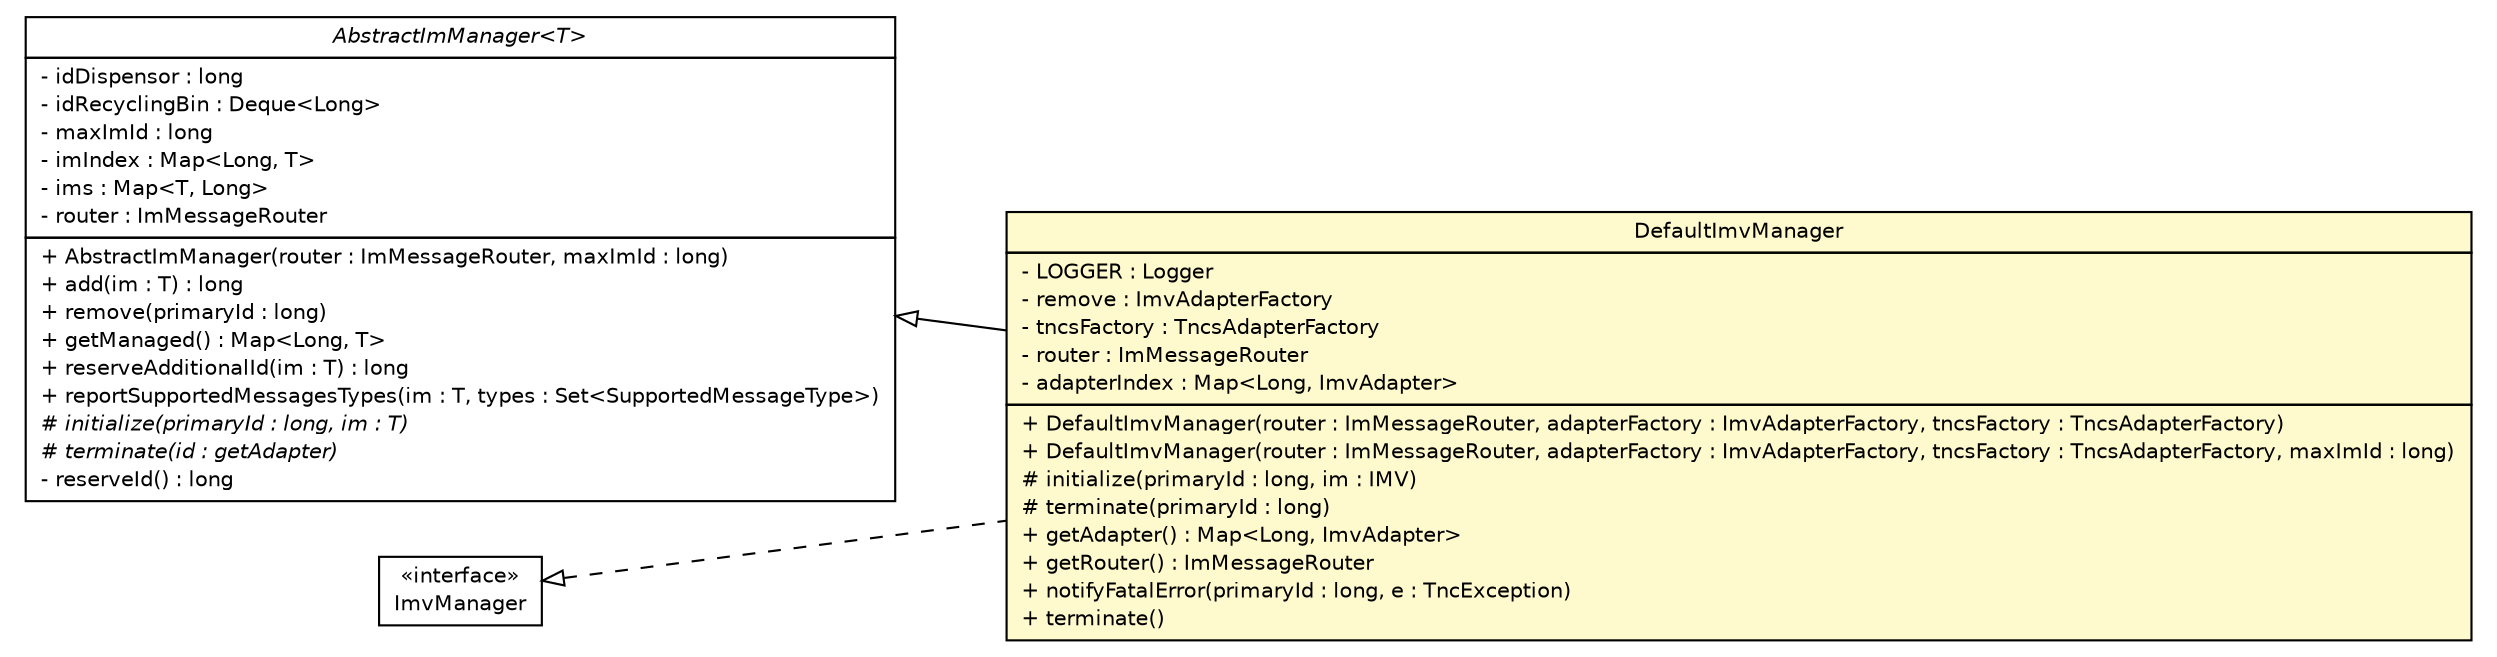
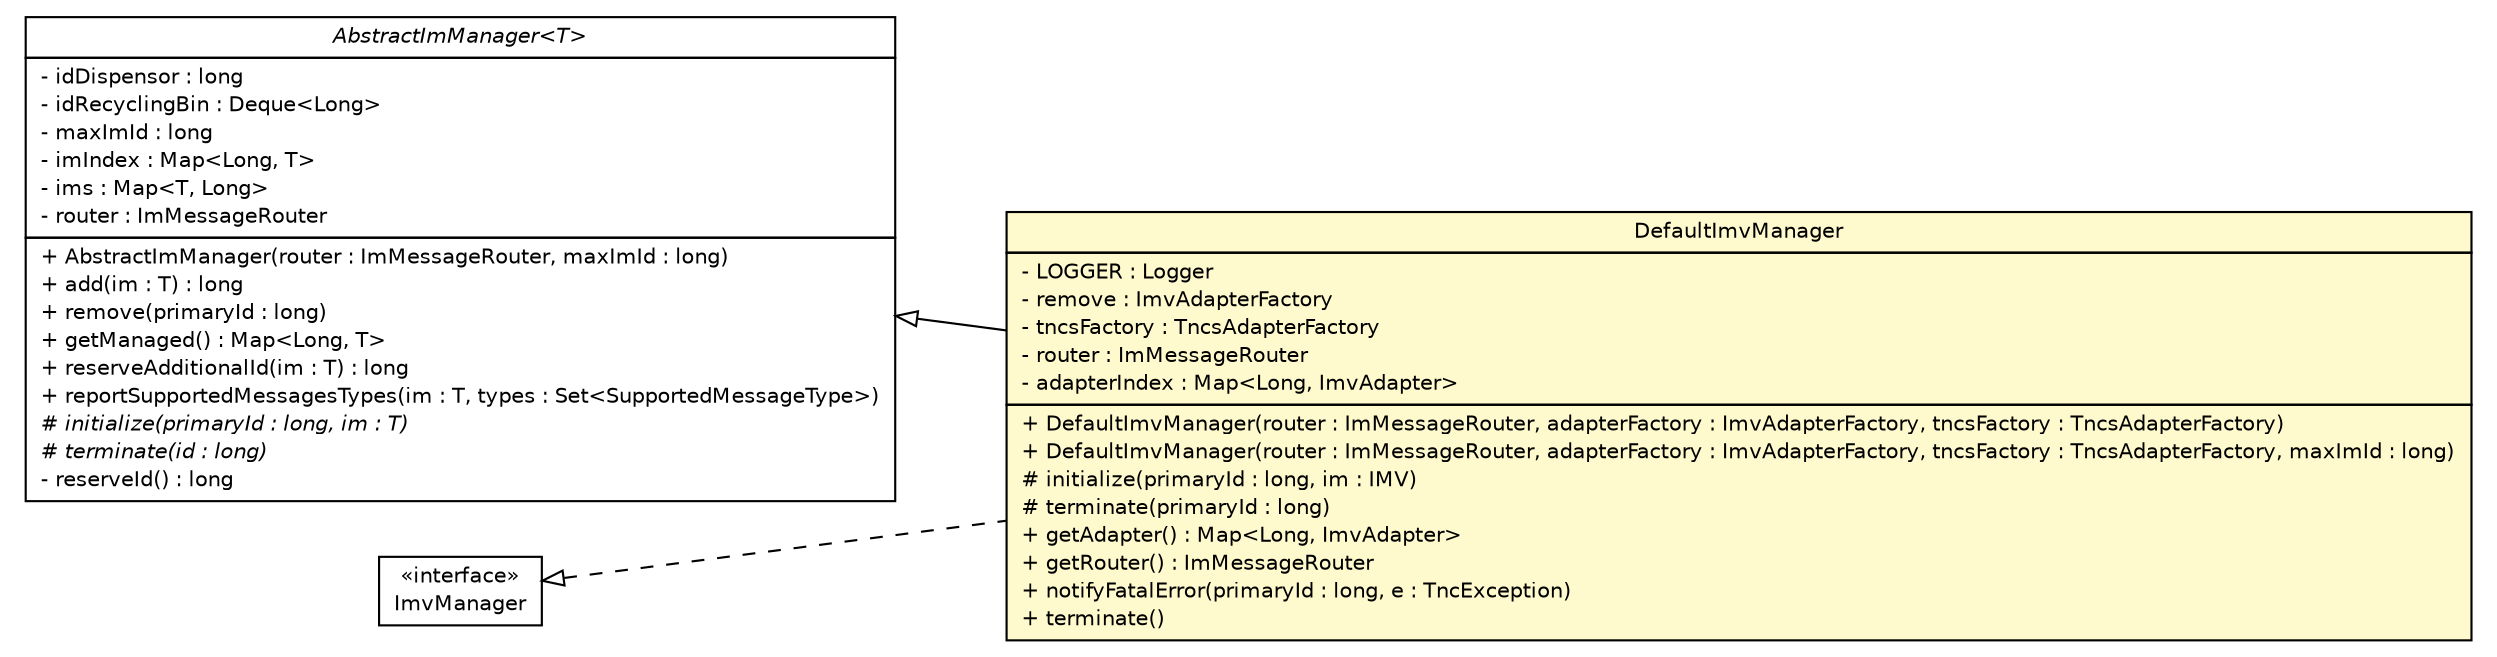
  digraph {
    nodesep=0.25
    rankdir=LR
    ranksep=0.5
    node [fontcolor=black fontname=Helvetica fontsize=10.0 shape=plaintext]
    edge [arrowtail=empty dir=back fontname=Helvetica fontsize=10 headport=p labelfontname=Helvetica labelfontsize=10 tailport=p]
-   n1 [label=<<table title="de.hsbremen.tc.tnc.tnccs.im.manager.AbstractImManager" border="0" cellborder="1" cellspacing="0" cellpadding="2" port="p" href="../AbstractImManager.html"> 		<tr><td><table border="0" cellspacing="0" cellpadding="1"> <tr><td align="center" balign="center"><font face="Helvetica-Oblique"> AbstractImManager&lt;T&gt; </font></td></tr> 		</table></td></tr> 		<tr><td><table border="0" cellspacing="0" cellpadding="1"> <tr><td align="left" balign="left"> - idDispensor : long </td></tr> <tr><td align="left" balign="left"> - idRecyclingBin : Deque&lt;Long&gt; </td></tr> <tr><td align="left" balign="left"> - maxImId : long </td></tr> <tr><td align="left" balign="left"> - imIndex : Map&lt;Long, T&gt; </td></tr> <tr><td align="left" balign="left"> - ims : Map&lt;T, Long&gt; </td></tr> <tr><td align="left" balign="left"> - router : ImMessageRouter </td></tr> 		</table></td></tr> 		<tr><td><table border="0" cellspacing="0" cellpadding="1"> <tr><td align="left" balign="left"> + AbstractImManager(router : ImMessageRouter, maxImId : long) </td></tr> <tr><td align="left" balign="left"> + add(im : T) : long </td></tr> <tr><td align="left" balign="left"> + remove(primaryId : long) </td></tr> <tr><td align="left" balign="left"> + getManaged() : Map&lt;Long, T&gt; </td></tr> <tr><td align="left" balign="left"> + reserveAdditionalId(im : T) : long </td></tr> <tr><td align="left" balign="left"> + reportSupportedMessagesTypes(im : T, types : Set&lt;SupportedMessageType&gt;) </td></tr> <tr><td align="left" balign="left"><font face="Helvetica-Oblique" point-size="10.0"> # initialize(primaryId : long, im : T) </font></td></tr> <tr><td align="left" balign="left"><font face="Helvetica-Oblique" point-size="10.0"> # terminate(id : getAdapter) </font></td></tr> <tr><td align="left" balign="left"> - reserveId() : long </td></tr> 		</table></td></tr> 		</table>>]
+   n1 [label=<<table title="de.hsbremen.tc.tnc.tnccs.im.manager.AbstractImManager" border="0" cellborder="1" cellspacing="0" cellpadding="2" port="p" href="../AbstractImManager.html"> 		<tr><td><table border="0" cellspacing="0" cellpadding="1"> <tr><td align="center" balign="center"><font face="Helvetica-Oblique"> AbstractImManager&lt;T&gt; </font></td></tr> 		</table></td></tr> 		<tr><td><table border="0" cellspacing="0" cellpadding="1"> <tr><td align="left" balign="left"> - idDispensor : long </td></tr> <tr><td align="left" balign="left"> - idRecyclingBin : Deque&lt;Long&gt; </td></tr> <tr><td align="left" balign="left"> - maxImId : long </td></tr> <tr><td align="left" balign="left"> - imIndex : Map&lt;Long, T&gt; </td></tr> <tr><td align="left" balign="left"> - ims : Map&lt;T, Long&gt; </td></tr> <tr><td align="left" balign="left"> - router : ImMessageRouter </td></tr> 		</table></td></tr> 		<tr><td><table border="0" cellspacing="0" cellpadding="1"> <tr><td align="left" balign="left"> + AbstractImManager(router : ImMessageRouter, maxImId : long) </td></tr> <tr><td align="left" balign="left"> + add(im : T) : long </td></tr> <tr><td align="left" balign="left"> + remove(primaryId : long) </td></tr> <tr><td align="left" balign="left"> + getManaged() : Map&lt;Long, T&gt; </td></tr> <tr><td align="left" balign="left"> + reserveAdditionalId(im : T) : long </td></tr> <tr><td align="left" balign="left"> + reportSupportedMessagesTypes(im : T, types : Set&lt;SupportedMessageType&gt;) </td></tr> <tr><td align="left" balign="left"><font face="Helvetica-Oblique" point-size="10.0"> # initialize(primaryId : long, im : T) </font></td></tr> <tr><td align="left" balign="left"><font face="Helvetica-Oblique" point-size="10.0"> # terminate(id : long) </font></td></tr> <tr><td align="left" balign="left"> - reserveId() : long </td></tr> 		</table></td></tr> 		</table>>]
    n2 [label=<<table title="de.hsbremen.tc.tnc.tnccs.im.manager.simple.DefaultImvManager" border="0" cellborder="1" cellspacing="0" cellpadding="2" port="p" bgcolor="lemonChiffon" href="./DefaultImvManager.html"> 		<tr><td><table border="0" cellspacing="0" cellpadding="1"> <tr><td align="center" balign="center"> DefaultImvManager </td></tr> 		</table></td></tr> 		<tr><td><table border="0" cellspacing="0" cellpadding="1"> <tr><td align="left" balign="left"> - LOGGER : Logger </td></tr> <tr><td align="left" balign="left"> - remove : ImvAdapterFactory </td></tr> <tr><td align="left" balign="left"> - tncsFactory : TncsAdapterFactory </td></tr> <tr><td align="left" balign="left"> - router : ImMessageRouter </td></tr> <tr><td align="left" balign="left"> - adapterIndex : Map&lt;Long, ImvAdapter&gt; </td></tr> 		</table></td></tr> 		<tr><td><table border="0" cellspacing="0" cellpadding="1"> <tr><td align="left" balign="left"> + DefaultImvManager(router : ImMessageRouter, adapterFactory : ImvAdapterFactory, tncsFactory : TncsAdapterFactory) </td></tr> <tr><td align="left" balign="left"> + DefaultImvManager(router : ImMessageRouter, adapterFactory : ImvAdapterFactory, tncsFactory : TncsAdapterFactory, maxImId : long) </td></tr> <tr><td align="left" balign="left"> # initialize(primaryId : long, im : IMV) </td></tr> <tr><td align="left" balign="left"> # terminate(primaryId : long) </td></tr> <tr><td align="left" balign="left"> + getAdapter() : Map&lt;Long, ImvAdapter&gt; </td></tr> <tr><td align="left" balign="left"> + getRouter() : ImMessageRouter </td></tr> <tr><td align="left" balign="left"> + notifyFatalError(primaryId : long, e : TncException) </td></tr> <tr><td align="left" balign="left"> + terminate() </td></tr> 		</table></td></tr> 		</table>>]
    n3 [label=<<table title="de.hsbremen.tc.tnc.tnccs.im.manager.ImvManager" border="0" cellborder="1" cellspacing="0" cellpadding="2" port="p" href="../ImvManager.html"> 		<tr><td><table border="0" cellspacing="0" cellpadding="1"> <tr><td align="center" balign="center"> &#171;interface&#187; </td></tr> <tr><td align="center" balign="center"> ImvManager </td></tr> 		</table></td></tr> 		</table>>]
    n1 -> n2
    n3 -> n2 [style=dashed]
  }
